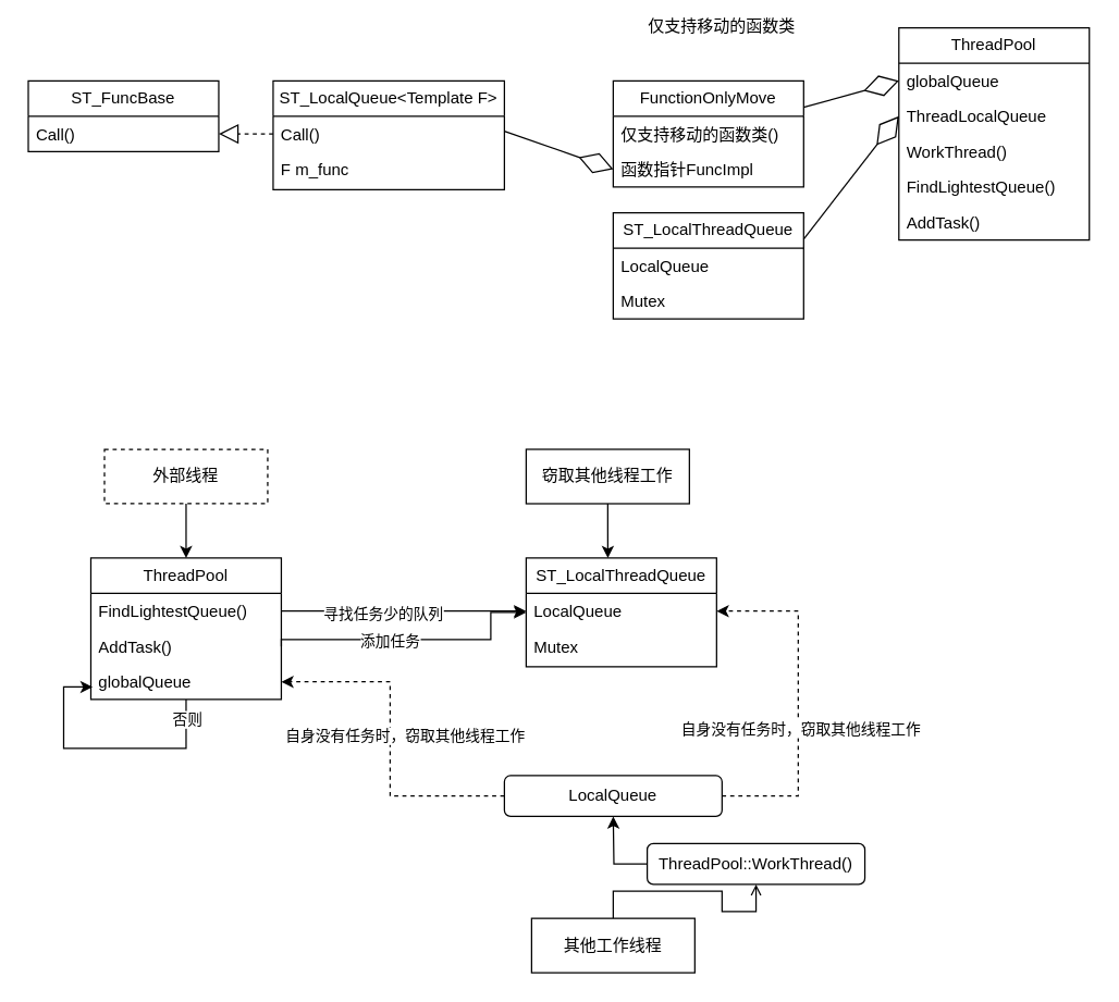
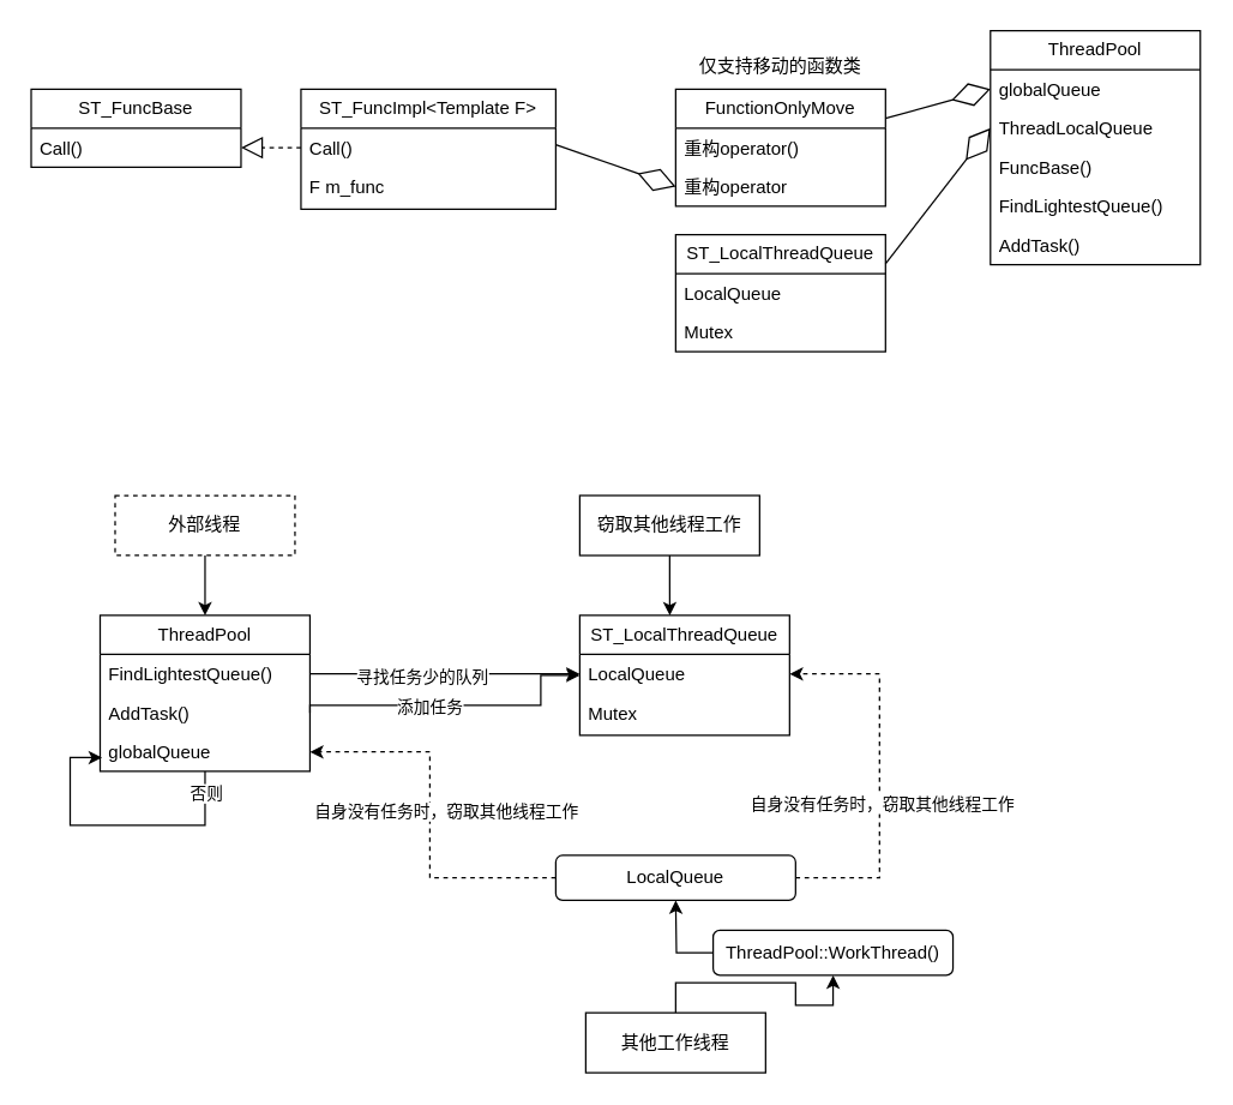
  <mxCell id="0" />
  <mxCell id="1" parent="0" />
  <mxCell id="2" value="FunctionOnlyMove" style="swimlane;fontStyle=0;childLayout=stackLayout;horizontal=1;startSize=26;fillColor=none;horizontalStack=0;resizeParent=1;resizeParentMax=0;resizeLast=0;collapsible=1;marginBottom=0;whiteSpace=wrap;html=1;" vertex="1" parent="1"><mxGeometry x="450" y="59" width="140" height="78" as="geometry" /></mxCell>
- <mxCell id="3" value="仅支持移动的函数类()" style="text;strokeColor=none;fillColor=none;align=left;verticalAlign=top;spacingLeft=4;spacingRight=4;overflow=hidden;rotatable=0;points=[[0,0.5],[1,0.5]];portConstraint=eastwest;whiteSpace=wrap;html=1;" vertex="1" parent="2"><mxGeometry y="26" width="140" height="26" as="geometry" /></mxCell>
- <mxCell id="4" value="函数指针FuncImpl" style="text;strokeColor=none;fillColor=none;align=left;verticalAlign=top;spacingLeft=4;spacingRight=4;overflow=hidden;rotatable=0;points=[[0,0.5],[1,0.5]];portConstraint=eastwest;whiteSpace=wrap;html=1;" vertex="1" parent="2"><mxGeometry y="52" width="140" height="26" as="geometry" /></mxCell>
+ <mxCell id="3" value="重构operator()" style="text;strokeColor=none;fillColor=none;align=left;verticalAlign=top;spacingLeft=4;spacingRight=4;overflow=hidden;rotatable=0;points=[[0,0.5],[1,0.5]];portConstraint=eastwest;whiteSpace=wrap;html=1;" vertex="1" parent="2"><mxGeometry y="26" width="140" height="26" as="geometry" /></mxCell>
+ <mxCell id="4" value="重构operator" style="text;strokeColor=none;fillColor=none;align=left;verticalAlign=top;spacingLeft=4;spacingRight=4;overflow=hidden;rotatable=0;points=[[0,0.5],[1,0.5]];portConstraint=eastwest;whiteSpace=wrap;html=1;" vertex="1" parent="2"><mxGeometry y="52" width="140" height="26" as="geometry" /></mxCell>
  <mxCell id="5" value="ST_FuncBase" style="swimlane;fontStyle=0;childLayout=stackLayout;horizontal=1;startSize=26;fillColor=none;horizontalStack=0;resizeParent=1;resizeParentMax=0;resizeLast=0;collapsible=1;marginBottom=0;whiteSpace=wrap;html=1;" vertex="1" parent="1"><mxGeometry x="20" y="59" width="140" height="52" as="geometry" /></mxCell>
  <mxCell id="6" value="Call()" style="text;strokeColor=none;fillColor=none;align=left;verticalAlign=top;spacingLeft=4;spacingRight=4;overflow=hidden;rotatable=0;points=[[0,0.5],[1,0.5]];portConstraint=eastwest;whiteSpace=wrap;html=1;" vertex="1" parent="5"><mxGeometry y="26" width="140" height="26" as="geometry" /></mxCell>
  <mxCell id="7" value="" style="endArrow=block;dashed=1;endFill=0;endSize=12;html=1;rounded=0;entryX=1;entryY=0.5;entryDx=0;entryDy=0;exitX=0;exitY=0.5;exitDx=0;exitDy=0;" edge="1" parent="1" source="9" target="6"><mxGeometry width="160" relative="1" as="geometry"><mxPoint x="220" y="84" as="sourcePoint" /><mxPoint x="360" y="86" as="targetPoint" /></mxGeometry></mxCell>
- <mxCell id="8" value="ST_LocalQueue&amp;lt;Template F&amp;gt;" style="swimlane;fontStyle=0;childLayout=stackLayout;horizontal=1;startSize=26;fillColor=none;horizontalStack=0;resizeParent=1;resizeParentMax=0;resizeLast=0;collapsible=1;marginBottom=0;whiteSpace=wrap;html=1;" vertex="1" parent="1"><mxGeometry x="200" y="59" width="170" height="80" as="geometry" /></mxCell>
+ <mxCell id="8" value="ST_FuncImpl&amp;lt;Template F&amp;gt;" style="swimlane;fontStyle=0;childLayout=stackLayout;horizontal=1;startSize=26;fillColor=none;horizontalStack=0;resizeParent=1;resizeParentMax=0;resizeLast=0;collapsible=1;marginBottom=0;whiteSpace=wrap;html=1;" vertex="1" parent="1"><mxGeometry x="200" y="59" width="170" height="80" as="geometry" /></mxCell>
  <mxCell id="9" value="Call()" style="text;strokeColor=none;fillColor=none;align=left;verticalAlign=top;spacingLeft=4;spacingRight=4;overflow=hidden;rotatable=0;points=[[0,0.5],[1,0.5]];portConstraint=eastwest;whiteSpace=wrap;html=1;" vertex="1" parent="8"><mxGeometry y="26" width="170" height="26" as="geometry" /></mxCell>
  <mxCell id="10" value="F m_func" style="text;strokeColor=none;fillColor=none;align=left;verticalAlign=top;spacingLeft=4;spacingRight=4;overflow=hidden;rotatable=0;points=[[0,0.5],[1,0.5]];portConstraint=eastwest;whiteSpace=wrap;html=1;" vertex="1" parent="8"><mxGeometry y="52" width="170" height="28" as="geometry" /></mxCell>
  <mxCell id="11" value="" style="endArrow=diamondThin;endFill=0;endSize=24;html=1;rounded=0;entryX=0;entryY=0.5;entryDx=0;entryDy=0;" edge="1" parent="1" target="4"><mxGeometry width="160" relative="1" as="geometry"><mxPoint x="370" y="96" as="sourcePoint" /><mxPoint x="530" y="96" as="targetPoint" /></mxGeometry></mxCell>
  <mxCell id="12" value="ThreadPool" style="swimlane;fontStyle=0;childLayout=stackLayout;horizontal=1;startSize=26;fillColor=none;horizontalStack=0;resizeParent=1;resizeParentMax=0;resizeLast=0;collapsible=1;marginBottom=0;whiteSpace=wrap;html=1;" vertex="1" parent="1"><mxGeometry x="660" y="20" width="140" height="156" as="geometry" /></mxCell>
  <mxCell id="13" value="globalQueue" style="text;strokeColor=none;fillColor=none;align=left;verticalAlign=top;spacingLeft=4;spacingRight=4;overflow=hidden;rotatable=0;points=[[0,0.5],[1,0.5]];portConstraint=eastwest;whiteSpace=wrap;html=1;" vertex="1" parent="12"><mxGeometry y="26" width="140" height="26" as="geometry" /></mxCell>
  <mxCell id="14" value="ThreadLocalQueue" style="text;strokeColor=none;fillColor=none;align=left;verticalAlign=top;spacingLeft=4;spacingRight=4;overflow=hidden;rotatable=0;points=[[0,0.5],[1,0.5]];portConstraint=eastwest;whiteSpace=wrap;html=1;" vertex="1" parent="12"><mxGeometry y="52" width="140" height="26" as="geometry" /></mxCell>
- <mxCell id="15" value="WorkThread()" style="text;strokeColor=none;fillColor=none;align=left;verticalAlign=top;spacingLeft=4;spacingRight=4;overflow=hidden;rotatable=0;points=[[0,0.5],[1,0.5]];portConstraint=eastwest;whiteSpace=wrap;html=1;" vertex="1" parent="12"><mxGeometry y="78" width="140" height="26" as="geometry" /></mxCell>
+ <mxCell id="15" value="FuncBase()" style="text;strokeColor=none;fillColor=none;align=left;verticalAlign=top;spacingLeft=4;spacingRight=4;overflow=hidden;rotatable=0;points=[[0,0.5],[1,0.5]];portConstraint=eastwest;whiteSpace=wrap;html=1;" vertex="1" parent="12"><mxGeometry y="78" width="140" height="26" as="geometry" /></mxCell>
  <mxCell id="16" value="FindLightestQueue()" style="text;strokeColor=none;fillColor=none;align=left;verticalAlign=top;spacingLeft=4;spacingRight=4;overflow=hidden;rotatable=0;points=[[0,0.5],[1,0.5]];portConstraint=eastwest;whiteSpace=wrap;html=1;" vertex="1" parent="12"><mxGeometry y="104" width="140" height="26" as="geometry" /></mxCell>
  <mxCell id="17" value="AddTask()" style="text;strokeColor=none;fillColor=none;align=left;verticalAlign=top;spacingLeft=4;spacingRight=4;overflow=hidden;rotatable=0;points=[[0,0.5],[1,0.5]];portConstraint=eastwest;whiteSpace=wrap;html=1;" vertex="1" parent="12"><mxGeometry y="130" width="140" height="26" as="geometry" /></mxCell>
- <mxCell id="18" value="仅支持移动的函数类" style="text;html=1;align=center;verticalAlign=middle;whiteSpace=wrap;rounded=0;" vertex="1" parent="1"><mxGeometry x="450" y="4" width="160" height="30" as="geometry" /></mxCell>
+ <mxCell id="18" value="仅支持移动的函数类" style="text;html=1;align=center;verticalAlign=middle;whiteSpace=wrap;rounded=0;" vertex="1" parent="1"><mxGeometry x="440" y="29" width="160" height="30" as="geometry" /></mxCell>
  <mxCell id="19" value="" style="endArrow=diamondThin;endFill=0;endSize=24;html=1;rounded=0;entryX=0;entryY=0.5;entryDx=0;entryDy=0;exitX=1;exitY=0.25;exitDx=0;exitDy=0;" edge="1" parent="1" source="2" target="13"><mxGeometry width="160" relative="1" as="geometry"><mxPoint x="470" y="206" as="sourcePoint" /><mxPoint x="630" y="206" as="targetPoint" /></mxGeometry></mxCell>
  <mxCell id="20" value="ST_LocalThreadQueue" style="swimlane;fontStyle=0;childLayout=stackLayout;horizontal=1;startSize=26;fillColor=none;horizontalStack=0;resizeParent=1;resizeParentMax=0;resizeLast=0;collapsible=1;marginBottom=0;whiteSpace=wrap;html=1;" vertex="1" parent="1"><mxGeometry x="450" y="156" width="140" height="78" as="geometry" /></mxCell>
  <mxCell id="21" value="LocalQueue" style="text;strokeColor=none;fillColor=none;align=left;verticalAlign=top;spacingLeft=4;spacingRight=4;overflow=hidden;rotatable=0;points=[[0,0.5],[1,0.5]];portConstraint=eastwest;whiteSpace=wrap;html=1;" vertex="1" parent="20"><mxGeometry y="26" width="140" height="26" as="geometry" /></mxCell>
  <mxCell id="22" value="Mutex" style="text;strokeColor=none;fillColor=none;align=left;verticalAlign=top;spacingLeft=4;spacingRight=4;overflow=hidden;rotatable=0;points=[[0,0.5],[1,0.5]];portConstraint=eastwest;whiteSpace=wrap;html=1;" vertex="1" parent="20"><mxGeometry y="52" width="140" height="26" as="geometry" /></mxCell>
  <mxCell id="23" value="" style="endArrow=diamondThin;endFill=0;endSize=24;html=1;rounded=0;exitX=1;exitY=0.25;exitDx=0;exitDy=0;entryX=0;entryY=0.5;entryDx=0;entryDy=0;" edge="1" parent="1" source="20" target="14"><mxGeometry width="160" relative="1" as="geometry"><mxPoint x="530" y="276" as="sourcePoint" /><mxPoint x="690" y="276" as="targetPoint" /></mxGeometry></mxCell>
  <mxCell id="24" style="edgeStyle=orthogonalEdgeStyle;rounded=0;orthogonalLoop=1;jettySize=auto;html=1;" edge="1" parent="1" source="25"><mxGeometry relative="1" as="geometry"><mxPoint x="136" y="410" as="targetPoint" /></mxGeometry></mxCell>
  <mxCell id="25" value="外部线程" style="html=1;whiteSpace=wrap;dashed=1;" vertex="1" parent="1"><mxGeometry x="76" y="330" width="120" height="40" as="geometry" /></mxCell>
  <mxCell id="26" value="窃取其他线程工作" style="html=1;whiteSpace=wrap;" vertex="1" parent="1"><mxGeometry x="386" y="330" width="120" height="40" as="geometry" /></mxCell>
  <mxCell id="27" value="ThreadPool" style="swimlane;fontStyle=0;childLayout=stackLayout;horizontal=1;startSize=26;fillColor=none;horizontalStack=0;resizeParent=1;resizeParentMax=0;resizeLast=0;collapsible=1;marginBottom=0;whiteSpace=wrap;html=1;" vertex="1" parent="1"><mxGeometry x="66" y="410" width="140" height="104" as="geometry" /></mxCell>
  <mxCell id="28" value="FindLightestQueue()" style="text;strokeColor=none;fillColor=none;align=left;verticalAlign=top;spacingLeft=4;spacingRight=4;overflow=hidden;rotatable=0;points=[[0,0.5],[1,0.5]];portConstraint=eastwest;whiteSpace=wrap;html=1;" vertex="1" parent="27"><mxGeometry y="26" width="140" height="26" as="geometry" /></mxCell>
  <mxCell id="29" value="AddTask()" style="text;strokeColor=none;fillColor=none;align=left;verticalAlign=top;spacingLeft=4;spacingRight=4;overflow=hidden;rotatable=0;points=[[0,0.5],[1,0.5]];portConstraint=eastwest;whiteSpace=wrap;html=1;" vertex="1" parent="27"><mxGeometry y="52" width="140" height="26" as="geometry" /></mxCell>
  <mxCell id="30" value="" style="edgeStyle=orthogonalEdgeStyle;rounded=0;orthogonalLoop=1;jettySize=auto;html=1;entryX=0.009;entryY=0.645;entryDx=0;entryDy=0;entryPerimeter=0;" edge="1" parent="27" source="27" target="32"><mxGeometry relative="1" as="geometry"><mxPoint x="70" y="240" as="targetPoint" /><Array as="points"><mxPoint x="70" y="140" /><mxPoint x="-20" y="140" /><mxPoint x="-20" y="95" /></Array></mxGeometry></mxCell>
  <mxCell id="31" value="否则" style="edgeLabel;html=1;align=center;verticalAlign=middle;resizable=0;points=[];" vertex="1" connectable="0" parent="30"><mxGeometry x="-0.854" relative="1" as="geometry"><mxPoint as="offset" /></mxGeometry></mxCell>
  <mxCell id="32" value="globalQueue" style="text;strokeColor=none;fillColor=none;align=left;verticalAlign=top;spacingLeft=4;spacingRight=4;overflow=hidden;rotatable=0;points=[[0,0.5],[1,0.5]];portConstraint=eastwest;whiteSpace=wrap;html=1;" vertex="1" parent="27"><mxGeometry y="78" width="140" height="26" as="geometry" /></mxCell>
  <mxCell id="33" value="ST_LocalThreadQueue" style="swimlane;fontStyle=0;childLayout=stackLayout;horizontal=1;startSize=26;fillColor=none;horizontalStack=0;resizeParent=1;resizeParentMax=0;resizeLast=0;collapsible=1;marginBottom=0;whiteSpace=wrap;html=1;" vertex="1" parent="1"><mxGeometry x="386" y="410" width="140" height="80" as="geometry" /></mxCell>
  <mxCell id="34" value="LocalQueue" style="text;strokeColor=none;fillColor=none;align=left;verticalAlign=top;spacingLeft=4;spacingRight=4;overflow=hidden;rotatable=0;points=[[0,0.5],[1,0.5]];portConstraint=eastwest;whiteSpace=wrap;html=1;" vertex="1" parent="33"><mxGeometry y="26" width="140" height="26" as="geometry" /></mxCell>
  <mxCell id="35" value="Mutex" style="text;strokeColor=none;fillColor=none;align=left;verticalAlign=top;spacingLeft=4;spacingRight=4;overflow=hidden;rotatable=0;points=[[0,0.5],[1,0.5]];portConstraint=eastwest;whiteSpace=wrap;html=1;" vertex="1" parent="33"><mxGeometry y="52" width="140" height="28" as="geometry" /></mxCell>
  <mxCell id="36" style="edgeStyle=orthogonalEdgeStyle;rounded=0;orthogonalLoop=1;jettySize=auto;html=1;entryX=0.429;entryY=0;entryDx=0;entryDy=0;entryPerimeter=0;" edge="1" parent="1" source="26" target="33"><mxGeometry relative="1" as="geometry" /></mxCell>
  <mxCell id="37" style="edgeStyle=orthogonalEdgeStyle;rounded=0;orthogonalLoop=1;jettySize=auto;html=1;exitX=1;exitY=0.5;exitDx=0;exitDy=0;" edge="1" parent="1" source="29"><mxGeometry relative="1" as="geometry"><mxPoint x="236" y="480" as="sourcePoint" /><mxPoint x="386" y="450" as="targetPoint" /><Array as="points"><mxPoint x="206" y="470" /><mxPoint x="360" y="470" /><mxPoint x="360" y="450" /></Array></mxGeometry></mxCell>
  <mxCell id="38" value="添加任务" style="edgeLabel;html=1;align=center;verticalAlign=middle;resizable=0;points=[];" vertex="1" connectable="0" parent="37"><mxGeometry x="-0.857" y="1" relative="1" as="geometry"><mxPoint x="69" y="1" as="offset" /></mxGeometry></mxCell>
- <mxCell id="39" style="edgeStyle=orthogonalEdgeStyle;rounded=0;orthogonalLoop=1;jettySize=auto;html=1;entryX=0.5;entryY=1;entryDx=0;entryDy=0;endArrow=open;" edge="1" parent="1" source="40" target="42"><mxGeometry relative="1" as="geometry" /></mxCell>
+ <mxCell id="39" style="edgeStyle=orthogonalEdgeStyle;rounded=0;orthogonalLoop=1;jettySize=auto;html=1;entryX=0.5;entryY=1;entryDx=0;entryDy=0;" edge="1" parent="1" source="40" target="42"><mxGeometry relative="1" as="geometry" /></mxCell>
  <mxCell id="40" value="其他工作线程" style="html=1;whiteSpace=wrap;" vertex="1" parent="1"><mxGeometry x="390" y="675" width="120" height="40" as="geometry" /></mxCell>
  <mxCell id="41" style="edgeStyle=orthogonalEdgeStyle;rounded=0;orthogonalLoop=1;jettySize=auto;html=1;" edge="1" parent="1" source="42"><mxGeometry relative="1" as="geometry"><mxPoint x="450" y="600" as="targetPoint" /></mxGeometry></mxCell>
  <mxCell id="42" value="ThreadPool::WorkThread()" style="rounded=1;whiteSpace=wrap;html=1;" vertex="1" parent="1"><mxGeometry x="475" y="620" width="160" height="30" as="geometry" /></mxCell>
  <mxCell id="43" style="edgeStyle=orthogonalEdgeStyle;rounded=0;orthogonalLoop=1;jettySize=auto;html=1;entryX=0;entryY=0.5;entryDx=0;entryDy=0;" edge="1" parent="1" source="28" target="34"><mxGeometry relative="1" as="geometry"><mxPoint x="376" y="450" as="targetPoint" /></mxGeometry></mxCell>
  <mxCell id="44" value="寻找任务少的队列" style="edgeLabel;html=1;align=center;verticalAlign=middle;resizable=0;points=[];" vertex="1" connectable="0" parent="43"><mxGeometry x="-0.063" y="-1" relative="1" as="geometry"><mxPoint x="-10" as="offset" /></mxGeometry></mxCell>
  <mxCell id="45" style="edgeStyle=orthogonalEdgeStyle;rounded=0;orthogonalLoop=1;jettySize=auto;html=1;entryX=1;entryY=0.5;entryDx=0;entryDy=0;dashed=1;" edge="1" parent="1" source="49" target="34"><mxGeometry relative="1" as="geometry"><Array as="points"><mxPoint x="586" y="585" /><mxPoint x="586" y="449" /></Array></mxGeometry></mxCell>
  <mxCell id="46" value="自身没有任务时，窃取其他线程工作" style="edgeLabel;html=1;align=center;verticalAlign=middle;resizable=0;points=[];" vertex="1" connectable="0" parent="45"><mxGeometry x="-0.105" y="-1" relative="1" as="geometry"><mxPoint y="7" as="offset" /></mxGeometry></mxCell>
  <mxCell id="47" style="edgeStyle=orthogonalEdgeStyle;rounded=0;orthogonalLoop=1;jettySize=auto;html=1;dashed=1;" edge="1" parent="1" source="49" target="32"><mxGeometry relative="1" as="geometry"><Array as="points"><mxPoint x="286" y="585" /><mxPoint x="286" y="501" /></Array></mxGeometry></mxCell>
  <mxCell id="48" value="&lt;span style=&quot;color: rgba(0, 0, 0, 0); font-family: monospace; font-size: 0px; text-align: start; background-color: rgb(236, 236, 236);&quot;&gt;%3CmxGraphModel%3E%3Croot%3E%3CmxCell%20id%3D%220%22%2F%3E%3CmxCell%20id%3D%221%22%20parent%3D%220%22%2F%3E%3CmxCell%20id%3D%222%22%20value%3D%22%E8%87%AA%E8%BA%AB%E6%B2%A1%E6%9C%89%E4%BB%BB%E5%8A%A1%E6%97%B6%EF%BC%8C%E7%AA%83%E5%8F%96%E5%85%B6%E4%BB%96%E7%BA%BF%E7%A8%8B%E5%B7%A5%E4%BD%9C%22%20style%3D%22edgeLabel%3Bhtml%3D1%3Balign%3Dcenter%3BverticalAlign%3Dmiddle%3Bresizable%3D0%3Bpoints%3D%5B%5D%3B%22%20vertex%3D%221%22%20connectable%3D%220%22%20parent%3D%221%22%3E%3CmxGeometry%20x%3D%22591%22%20y%3D%22525.143%22%20as%3D%22geometry%22%2F%3E%3C%2FmxCell%3E%3C%2Froot%3E%3C%2FmxGraphModel%3E&lt;/span&gt;" style="edgeLabel;html=1;align=center;verticalAlign=middle;resizable=0;points=[];" vertex="1" connectable="0" parent="47"><mxGeometry x="0.06" relative="1" as="geometry"><mxPoint as="offset" /></mxGeometry></mxCell>
  <mxCell id="49" value="LocalQueue" style="rounded=1;whiteSpace=wrap;html=1;" vertex="1" parent="1"><mxGeometry x="370" y="570" width="160" height="30" as="geometry" /></mxCell>
  <mxCell id="50" value="自身没有任务时，窃取其他线程工作" style="edgeLabel;html=1;align=center;verticalAlign=middle;resizable=0;points=[];" vertex="1" connectable="0" parent="1"><mxGeometry x="296" y="540.003" as="geometry" /></mxCell>
